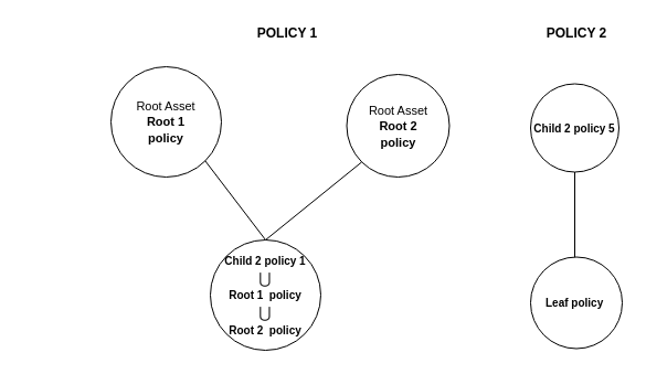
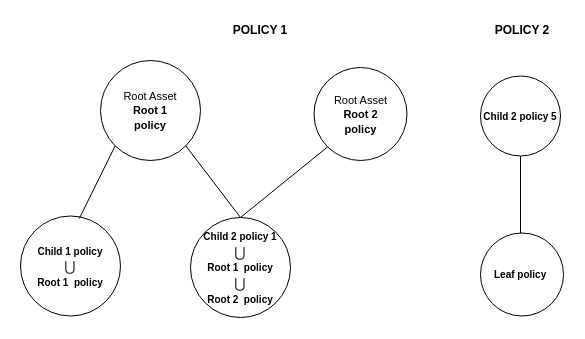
  <mxCell id="0" />
  <mxCell id="1" parent="0" />
  <mxCell id="2" value="&lt;font style=&quot;font-size: 11px&quot;&gt;Root Asset&lt;br&gt;&lt;b&gt;Root 1&lt;br&gt;policy&lt;br&gt;&lt;/b&gt;&lt;/font&gt;" style="ellipse;whiteSpace=wrap;html=1;aspect=fixed;" vertex="1" parent="1"><mxGeometry x="100" y="60" width="100" height="100" as="geometry" /></mxCell>
+ <mxCell id="3" value="&lt;b style=&quot;font-size: 10px&quot;&gt;Child 1 policy&lt;br&gt;&lt;/b&gt;&lt;span style=&quot;color: rgb(34 , 34 , 34) ; font-family: &amp;#34;arial&amp;#34; , sans-serif ; font-size: 14px ; text-align: left ; background-color: rgb(255 , 255 , 255)&quot;&gt;⋃&lt;/span&gt;&lt;b style=&quot;font-size: 10px&quot;&gt;&lt;span style=&quot;color: rgb(32 , 33 , 34) ; font-family: sans-serif ; background-color: rgb(255 , 255 , 255)&quot;&gt;&lt;br&gt;&lt;/span&gt;Root 1&amp;nbsp; policy&lt;/b&gt;" style="ellipse;whiteSpace=wrap;html=1;aspect=fixed;" vertex="1" parent="1"><mxGeometry x="20" y="215.5" width="100" height="100" as="geometry" /></mxCell>
+ <mxCell id="4" value="" style="endArrow=none;html=1;entryX=0;entryY=1;entryDx=0;entryDy=0;exitX=0.588;exitY=0.025;exitDx=0;exitDy=0;exitPerimeter=0;" edge="1" parent="1" source="3" target="2"><mxGeometry width="50" height="50" relative="1" as="geometry"><mxPoint x="210" y="340" as="sourcePoint" /><mxPoint x="260" y="290" as="targetPoint" /></mxGeometry></mxCell>
  <mxCell id="5" value="&lt;font style=&quot;font-size: 11px&quot;&gt;&lt;b style=&quot;font-size: 10px&quot;&gt;Child 2 policy 5&lt;/b&gt;&lt;br&gt;&lt;/font&gt;" style="ellipse;whiteSpace=wrap;html=1;aspect=fixed;" vertex="1" parent="1"><mxGeometry x="480" y="75.5" width="80" height="80" as="geometry" /></mxCell>
  <mxCell id="6" value="" style="endArrow=none;html=1;entryX=0.5;entryY=1;entryDx=0;entryDy=0;" edge="1" parent="1" target="5"><mxGeometry width="50" height="50" relative="1" as="geometry"><mxPoint x="520" y="235.5" as="sourcePoint" /><mxPoint x="558.284" y="163.784" as="targetPoint" /></mxGeometry></mxCell>
  <mxCell id="7" value="" style="endArrow=none;html=1;entryX=1;entryY=1;entryDx=0;entryDy=0;exitX=0.5;exitY=0;exitDx=0;exitDy=0;" edge="1" parent="1" source="8" target="2"><mxGeometry width="50" height="50" relative="1" as="geometry"><mxPoint x="159.5" y="230" as="sourcePoint" /><mxPoint x="159.5" y="160" as="targetPoint" /></mxGeometry></mxCell>
  <mxCell id="8" value="&lt;b style=&quot;font-size: 10px&quot;&gt;Child 2 policy 1&lt;br&gt;&lt;/b&gt;&lt;span style=&quot;color: rgb(34 , 34 , 34) ; font-family: &amp;#34;arial&amp;#34; , sans-serif ; font-size: 14px ; text-align: left ; background-color: rgb(255 , 255 , 255)&quot;&gt;⋃&lt;/span&gt;&lt;b style=&quot;font-size: 10px&quot;&gt;&lt;span style=&quot;color: rgb(32 , 33 , 34) ; font-family: sans-serif ; background-color: rgb(255 , 255 , 255)&quot;&gt;&lt;br&gt;&lt;/span&gt;Root 1&amp;nbsp; policy&lt;/b&gt;&lt;b style=&quot;font-size: 10px&quot;&gt;&lt;br&gt;&lt;/b&gt;&lt;span style=&quot;color: rgb(34 , 34 , 34) ; font-family: &amp;#34;arial&amp;#34; , sans-serif ; font-size: 14px ; text-align: left ; background-color: rgb(255 , 255 , 255)&quot;&gt;⋃&lt;/span&gt;&lt;b style=&quot;font-size: 10px&quot;&gt;&lt;span style=&quot;color: rgb(32 , 33 , 34) ; font-family: sans-serif ; background-color: rgb(255 , 255 , 255)&quot;&gt;&lt;br&gt;&lt;/span&gt;Root 2&amp;nbsp; policy&lt;/b&gt;" style="ellipse;whiteSpace=wrap;html=1;aspect=fixed;" vertex="1" parent="1"><mxGeometry x="190" y="217" width="100" height="100" as="geometry" /></mxCell>
  <mxCell id="9" value="&lt;font style=&quot;font-size: 10px&quot;&gt;&lt;b&gt;Leaf policy&amp;nbsp;&lt;/b&gt;&lt;br&gt;&lt;/font&gt;" style="ellipse;whiteSpace=wrap;html=1;aspect=fixed;" vertex="1" parent="1"><mxGeometry x="480" y="232.5" width="83" height="83" as="geometry" /></mxCell>
  <mxCell id="10" value="&lt;font style=&quot;font-size: 11px&quot;&gt;Root Asset&lt;br&gt;&lt;b&gt;Root 2&lt;br&gt;policy&lt;br&gt;&lt;/b&gt;&lt;/font&gt;" style="ellipse;whiteSpace=wrap;html=1;aspect=fixed;" vertex="1" parent="1"><mxGeometry x="313.5" y="67" width="93" height="93" as="geometry" /></mxCell>
  <mxCell id="11" value="" style="endArrow=none;html=1;entryX=0;entryY=1;entryDx=0;entryDy=0;exitX=0.5;exitY=0;exitDx=0;exitDy=0;" edge="1" parent="1" source="8" target="10"><mxGeometry width="50" height="50" relative="1" as="geometry"><mxPoint x="370" y="237" as="sourcePoint" /><mxPoint x="369.5" y="170" as="targetPoint" /></mxGeometry></mxCell>
  <mxCell id="12" value="&lt;b&gt;POLICY 1&lt;/b&gt;" style="text;html=1;strokeColor=none;fillColor=none;align=center;verticalAlign=middle;whiteSpace=wrap;rounded=0;" vertex="1" parent="1"><mxGeometry x="220" y="20" width="80" height="20" as="geometry" /></mxCell>
  <mxCell id="13" value="&lt;b&gt;POLICY 2&lt;/b&gt;" style="text;html=1;strokeColor=none;fillColor=none;align=center;verticalAlign=middle;whiteSpace=wrap;rounded=0;" vertex="1" parent="1"><mxGeometry x="481.5" y="20" width="80" height="20" as="geometry" /></mxCell>
